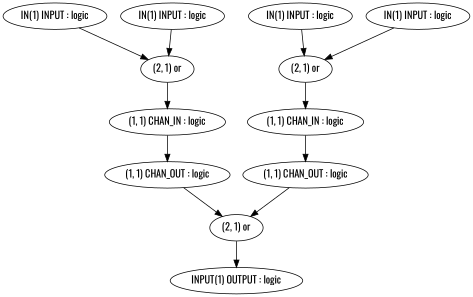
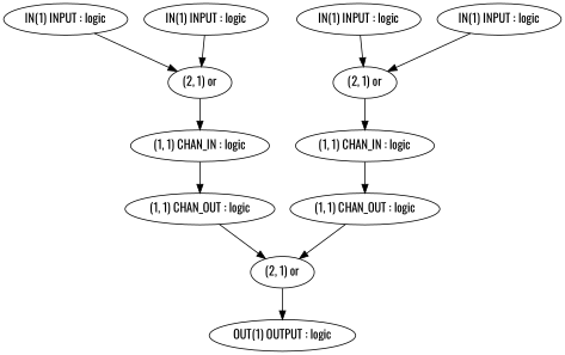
  digraph {
    fontname=Oswald
    node [fontname=Oswald]
    edge [fontname=Oswald]
    n1 [label="(1, 1) CHAN_IN : logic"]
    n2 [label="(1, 1) CHAN_OUT : logic"]
    n3 [label="(2, 1) or"]
    n4 [label="(1, 1) CHAN_IN : logic"]
    n5 [label="(1, 1) CHAN_OUT : logic"]
    n6 [label="IN(1) INPUT : logic"]
    n7 [label="(2, 1) or"]
    n8 [label="IN(1) INPUT : logic"]
    n9 [label="IN(1) INPUT : logic"]
    n10 [label="(2, 1) or"]
    n11 [label="IN(1) INPUT : logic"]
-   n12 [label="INPUT(1) OUTPUT : logic"]
+   n12 [label="OUT(1) OUTPUT : logic"]
    n1 -> n2
    n2 -> n3
    n3 -> n12
    n4 -> n5
    n5 -> n3
    n6 -> n7
    n7 -> n1
    n8 -> n7
    n9 -> n10
    n10 -> n4
    n11 -> n10
  }
